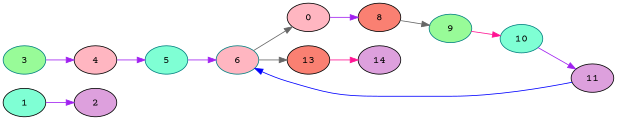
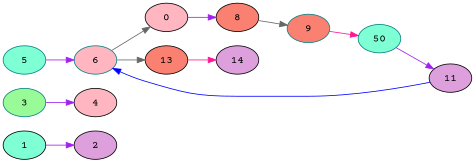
  digraph {
    fontname="Courier Prime"
    rankdir=LR
    node [color=black fillcolor=aquamarine fontname="Courier Prime" style=filled]
    edge [color=purple fontname="Courier Prime"]
    1
    2 [fillcolor=plum]
    3 [color=teal fillcolor=palegreen]
    4 [fillcolor=lightpink]
    5 [color=teal]
    6 [color=teal fillcolor=lightpink]
    n7 [fillcolor=lightpink label=0]
    13 [fillcolor=salmon]
    8 [fillcolor=salmon]
    14 [fillcolor=plum]
-   9 [color=teal fillcolor=palegreen]
-   10 [color=teal]
+   9 [color=teal fillcolor=salmon]
+   10 [color=teal label=50]
    11 [fillcolor=plum]
    1 -> 2
    3 -> 4
-   4 -> 5
    5 -> 6
    6 -> n7 [color=gray40]
    6 -> 13 [color=gray40]
    n7 -> 8
    13 -> 14 [color=deeppink]
    8 -> 9 [color=gray40]
    9 -> 10 [color=deeppink]
    10 -> 11
    11 -> 6 [color=blue]
  }
